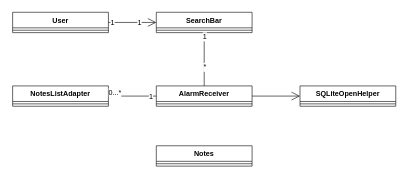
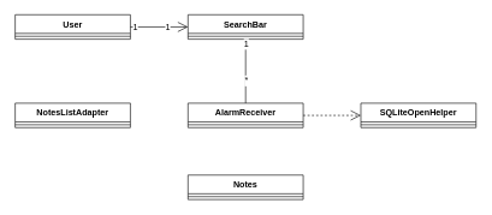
  <mxCell id="0" />
  <mxCell id="1" parent="0" />
  <mxCell id="2" value="User" style="swimlane;fontStyle=1;align=center;verticalAlign=top;childLayout=stackLayout;horizontal=1;startSize=26;horizontalStack=0;resizeParent=1;resizeParentMax=0;resizeLast=0;collapsible=1;marginBottom=0;" parent="1" vertex="1"><mxGeometry x="20" y="20" width="160" height="34" as="geometry" /></mxCell>
  <mxCell id="3" value="" style="line;strokeWidth=1;fillColor=none;align=left;verticalAlign=middle;spacingTop=-1;spacingLeft=3;spacingRight=3;rotatable=0;labelPosition=right;points=[];portConstraint=eastwest;" parent="2" vertex="1"><mxGeometry y="26" width="160" height="8" as="geometry" /></mxCell>
  <mxCell id="4" value="SearchBar" style="swimlane;fontStyle=1;align=center;verticalAlign=top;childLayout=stackLayout;horizontal=1;startSize=26;horizontalStack=0;resizeParent=1;resizeParentMax=0;resizeLast=0;collapsible=1;marginBottom=0;" parent="1" vertex="1"><mxGeometry x="260" y="20" width="160" height="34" as="geometry" /></mxCell>
  <mxCell id="5" value="" style="line;strokeWidth=1;fillColor=none;align=left;verticalAlign=middle;spacingTop=-1;spacingLeft=3;spacingRight=3;rotatable=0;labelPosition=right;points=[];portConstraint=eastwest;" parent="4" vertex="1"><mxGeometry y="26" width="160" height="8" as="geometry" /></mxCell>
  <mxCell id="6" value="SQLiteOpenHelper" style="swimlane;fontStyle=1;align=center;verticalAlign=top;childLayout=stackLayout;horizontal=1;startSize=26;horizontalStack=0;resizeParent=1;resizeParentMax=0;resizeLast=0;collapsible=1;marginBottom=0;" parent="1" vertex="1"><mxGeometry x="500" y="143" width="160" height="34" as="geometry" /></mxCell>
  <mxCell id="7" value="" style="line;strokeWidth=1;fillColor=none;align=left;verticalAlign=middle;spacingTop=-1;spacingLeft=3;spacingRight=3;rotatable=0;labelPosition=right;points=[];portConstraint=eastwest;" parent="6" vertex="1"><mxGeometry y="26" width="160" height="8" as="geometry" /></mxCell>
  <mxCell id="8" value="AlarmReceiver" style="swimlane;fontStyle=1;align=center;verticalAlign=top;childLayout=stackLayout;horizontal=1;startSize=26;horizontalStack=0;resizeParent=1;resizeParentMax=0;resizeLast=0;collapsible=1;marginBottom=0;" parent="1" vertex="1"><mxGeometry x="260" y="143" width="160" height="34" as="geometry" /></mxCell>
  <mxCell id="9" value="" style="line;strokeWidth=1;fillColor=none;align=left;verticalAlign=middle;spacingTop=-1;spacingLeft=3;spacingRight=3;rotatable=0;labelPosition=right;points=[];portConstraint=eastwest;" parent="8" vertex="1"><mxGeometry y="26" width="160" height="8" as="geometry" /></mxCell>
  <mxCell id="10" value="NotesListAdapter" style="swimlane;fontStyle=1;align=center;verticalAlign=top;childLayout=stackLayout;horizontal=1;startSize=26;horizontalStack=0;resizeParent=1;resizeParentMax=0;resizeLast=0;collapsible=1;marginBottom=0;" parent="1" vertex="1"><mxGeometry x="20" y="143" width="160" height="34" as="geometry" /></mxCell>
  <mxCell id="11" value="" style="line;strokeWidth=1;fillColor=none;align=left;verticalAlign=middle;spacingTop=-1;spacingLeft=3;spacingRight=3;rotatable=0;labelPosition=right;points=[];portConstraint=eastwest;" parent="10" vertex="1"><mxGeometry y="26" width="160" height="8" as="geometry" /></mxCell>
  <mxCell id="12" value="Notes" style="swimlane;fontStyle=1;align=center;verticalAlign=top;childLayout=stackLayout;horizontal=1;startSize=26;horizontalStack=0;resizeParent=1;resizeParentMax=0;resizeLast=0;collapsible=1;marginBottom=0;" parent="1" vertex="1"><mxGeometry x="260" y="243" width="160" height="34" as="geometry" /></mxCell>
  <mxCell id="13" value="" style="line;strokeWidth=1;fillColor=none;align=left;verticalAlign=middle;spacingTop=-1;spacingLeft=3;spacingRight=3;rotatable=0;labelPosition=right;points=[];portConstraint=eastwest;" parent="12" vertex="1"><mxGeometry y="26" width="160" height="8" as="geometry" /></mxCell>
  <mxCell id="14" value="" style="endArrow=open;endFill=1;endSize=12;html=1;exitX=1;exitY=0.5;exitDx=0;exitDy=0;entryX=0;entryY=0.5;entryDx=0;entryDy=0;" parent="1" source="2" target="4" edge="1"><mxGeometry width="160" relative="1" as="geometry"><mxPoint x="130" y="303" as="sourcePoint" /><mxPoint x="290" y="303" as="targetPoint" /></mxGeometry></mxCell>
  <mxCell id="15" value="1" style="text;html=1;resizable=0;points=[];align=center;verticalAlign=middle;labelBackgroundColor=#ffffff;" parent="14" vertex="1" connectable="0"><mxGeometry x="-0.861" relative="1" as="geometry"><mxPoint as="offset" /></mxGeometry></mxCell>
  <mxCell id="16" value="1" style="text;html=1;resizable=0;points=[];align=center;verticalAlign=middle;labelBackgroundColor=#ffffff;" parent="14" vertex="1" connectable="0"><mxGeometry x="0.27" relative="1" as="geometry"><mxPoint as="offset" /></mxGeometry></mxCell>
- <mxCell id="17" value="" style="endArrow=open;endFill=1;endSize=12;html=1;exitX=1;exitY=0.5;exitDx=0;exitDy=0;" parent="1" source="8" target="6" edge="1"><mxGeometry width="160" relative="1" as="geometry"><mxPoint x="200" y="57" as="sourcePoint" /><mxPoint x="280" y="57" as="targetPoint" /></mxGeometry></mxCell>
- <mxCell id="18" value="" style="endArrow=none;html=1;exitX=1;exitY=0.5;exitDx=0;exitDy=0;entryX=0;entryY=0.5;entryDx=0;entryDy=0;" parent="1" source="10" target="8" edge="1"><mxGeometry width="50" height="50" relative="1" as="geometry"><mxPoint x="230" y="153" as="sourcePoint" /><mxPoint x="280" y="103" as="targetPoint" /></mxGeometry></mxCell>
- <mxCell id="19" value="0...*" style="text;html=1;resizable=0;points=[];align=center;verticalAlign=middle;labelBackgroundColor=#ffffff;" parent="18" vertex="1" connectable="0"><mxGeometry x="-0.861" relative="1" as="geometry"><mxPoint x="4.5" y="-7" as="offset" /></mxGeometry></mxCell>
- <mxCell id="20" value="1" style="text;html=1;resizable=0;points=[];align=center;verticalAlign=middle;labelBackgroundColor=#ffffff;" parent="18" vertex="1" connectable="0"><mxGeometry x="0.746" y="-1" relative="1" as="geometry"><mxPoint as="offset" /></mxGeometry></mxCell>
+ <mxCell id="17" value="" style="endArrow=open;endFill=1;endSize=12;html=1;exitX=1;exitY=0.5;exitDx=0;exitDy=0;dashed=1;" parent="1" source="8" target="6" edge="1"><mxGeometry width="160" relative="1" as="geometry"><mxPoint x="200" y="57" as="sourcePoint" /><mxPoint x="280" y="57" as="targetPoint" /></mxGeometry></mxCell>
  <mxCell id="21" value="" style="endArrow=none;endFill=1;endSize=12;html=1;exitX=0.5;exitY=1;exitDx=0;exitDy=0;entryX=0.5;entryY=0;entryDx=0;entryDy=0;" parent="1" source="4" target="8" edge="1"><mxGeometry width="160" relative="1" as="geometry"><mxPoint x="190" y="47" as="sourcePoint" /><mxPoint x="270" y="47" as="targetPoint" /></mxGeometry></mxCell>
  <mxCell id="22" value="1" style="text;html=1;resizable=0;points=[];align=center;verticalAlign=middle;labelBackgroundColor=#ffffff;" parent="21" vertex="1" connectable="0"><mxGeometry x="-0.861" relative="1" as="geometry"><mxPoint as="offset" /></mxGeometry></mxCell>
  <mxCell id="23" value="*" style="text;html=1;resizable=0;points=[];align=center;verticalAlign=middle;labelBackgroundColor=#ffffff;" parent="21" vertex="1" connectable="0"><mxGeometry x="0.27" relative="1" as="geometry"><mxPoint as="offset" /></mxGeometry></mxCell>
